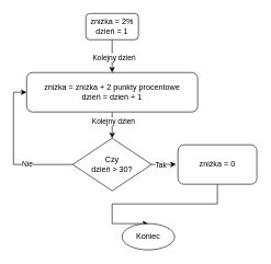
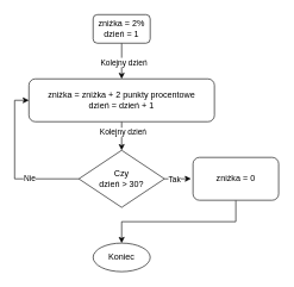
  <mxCell id="0" />
  <mxCell id="1" parent="0" />
  <mxCell id="2" style="edgeStyle=orthogonalEdgeStyle;rounded=0;orthogonalLoop=1;jettySize=auto;html=1;entryX=0.5;entryY=0;entryDx=0;entryDy=0;" edge="1" parent="1" source="4" target="7"><mxGeometry relative="1" as="geometry" /></mxCell>
  <mxCell id="3" value="Kolejny dzień" style="edgeLabel;html=1;align=center;verticalAlign=middle;resizable=0;points=[];" vertex="1" connectable="0" parent="2"><mxGeometry x="0.027" y="2" relative="1" as="geometry"><mxPoint as="offset" /></mxGeometry></mxCell>
  <mxCell id="4" value="&lt;div&gt;zniżka = 2%&lt;/div&gt;&lt;div&gt;dzień = 1&lt;/div&gt;" style="rounded=1;whiteSpace=wrap;html=1;" vertex="1" parent="1"><mxGeometry x="130" y="20" width="80" height="40" as="geometry" /></mxCell>
  <mxCell id="5" style="edgeStyle=orthogonalEdgeStyle;rounded=0;orthogonalLoop=1;jettySize=auto;html=1;entryX=0.5;entryY=0;entryDx=0;entryDy=0;" edge="1" parent="1" source="7" target="10"><mxGeometry relative="1" as="geometry" /></mxCell>
  <mxCell id="6" value="Kolejny dzień" style="edgeLabel;html=1;align=center;verticalAlign=middle;resizable=0;points=[];" vertex="1" connectable="0" parent="5"><mxGeometry x="-0.312" y="1" relative="1" as="geometry"><mxPoint as="offset" /></mxGeometry></mxCell>
  <mxCell id="7" value="&lt;div&gt;zniżka = zniżka + 2 punkty procentowe&lt;/div&gt;&lt;div&gt;dzień = dzień + 1&lt;/div&gt;" style="rounded=1;whiteSpace=wrap;html=1;" vertex="1" parent="1"><mxGeometry x="40" y="110" width="260" height="60" as="geometry" /></mxCell>
  <mxCell id="8" style="edgeStyle=orthogonalEdgeStyle;rounded=0;orthogonalLoop=1;jettySize=auto;html=1;entryX=0;entryY=0.5;entryDx=0;entryDy=0;" edge="1" parent="1"><mxGeometry relative="1" as="geometry"><mxPoint x="110" y="250" as="sourcePoint" /><mxPoint x="40" y="140" as="targetPoint" /><Array as="points"><mxPoint x="20" y="250" /><mxPoint x="20" y="140" /></Array></mxGeometry></mxCell>
  <mxCell id="9" value="&lt;div&gt;Nie&lt;/div&gt;" style="edgeLabel;html=1;align=center;verticalAlign=middle;resizable=0;points=[];" vertex="1" connectable="0" parent="8"><mxGeometry x="-0.367" y="-2" relative="1" as="geometry"><mxPoint as="offset" /></mxGeometry></mxCell>
  <mxCell id="10" value="&lt;div&gt;Czy&lt;/div&gt;&lt;div&gt;dzień &amp;gt; 30?&lt;/div&gt;" style="rhombus;whiteSpace=wrap;html=1;" vertex="1" parent="1"><mxGeometry x="110" y="210" width="120" height="80" as="geometry" /></mxCell>
  <mxCell id="11" style="edgeStyle=orthogonalEdgeStyle;rounded=0;orthogonalLoop=1;jettySize=auto;html=1;entryX=0.5;entryY=0;entryDx=0;entryDy=0;" edge="1" parent="1" source="12" target="15"><mxGeometry relative="1" as="geometry"><Array as="points"><mxPoint x="330" y="310" /><mxPoint x="170" y="310" /></Array></mxGeometry></mxCell>
  <mxCell id="12" value="zniżka = 0" style="rounded=1;whiteSpace=wrap;html=1;" vertex="1" parent="1"><mxGeometry x="270" y="220" width="120" height="60" as="geometry" /></mxCell>
  <mxCell id="13" style="edgeStyle=orthogonalEdgeStyle;rounded=0;orthogonalLoop=1;jettySize=auto;html=1;entryX=-0.024;entryY=0.498;entryDx=0;entryDy=0;entryPerimeter=0;" edge="1" parent="1" source="10" target="12"><mxGeometry relative="1" as="geometry" /></mxCell>
  <mxCell id="14" value="Tak" style="edgeLabel;html=1;align=center;verticalAlign=middle;resizable=0;points=[];" vertex="1" connectable="0" parent="13"><mxGeometry x="-0.337" relative="1" as="geometry"><mxPoint x="1" as="offset" /></mxGeometry></mxCell>
- <mxCell id="15" value="Koniec" style="ellipse;whiteSpace=wrap;html=1;" vertex="1" parent="1"><mxGeometry x="185" y="340" width="80" height="40" as="geometry" /></mxCell>
+ <mxCell id="15" value="Koniec" style="ellipse;whiteSpace=wrap;html=1;" vertex="1" parent="1"><mxGeometry x="130" y="340" width="80" height="40" as="geometry" /></mxCell>
